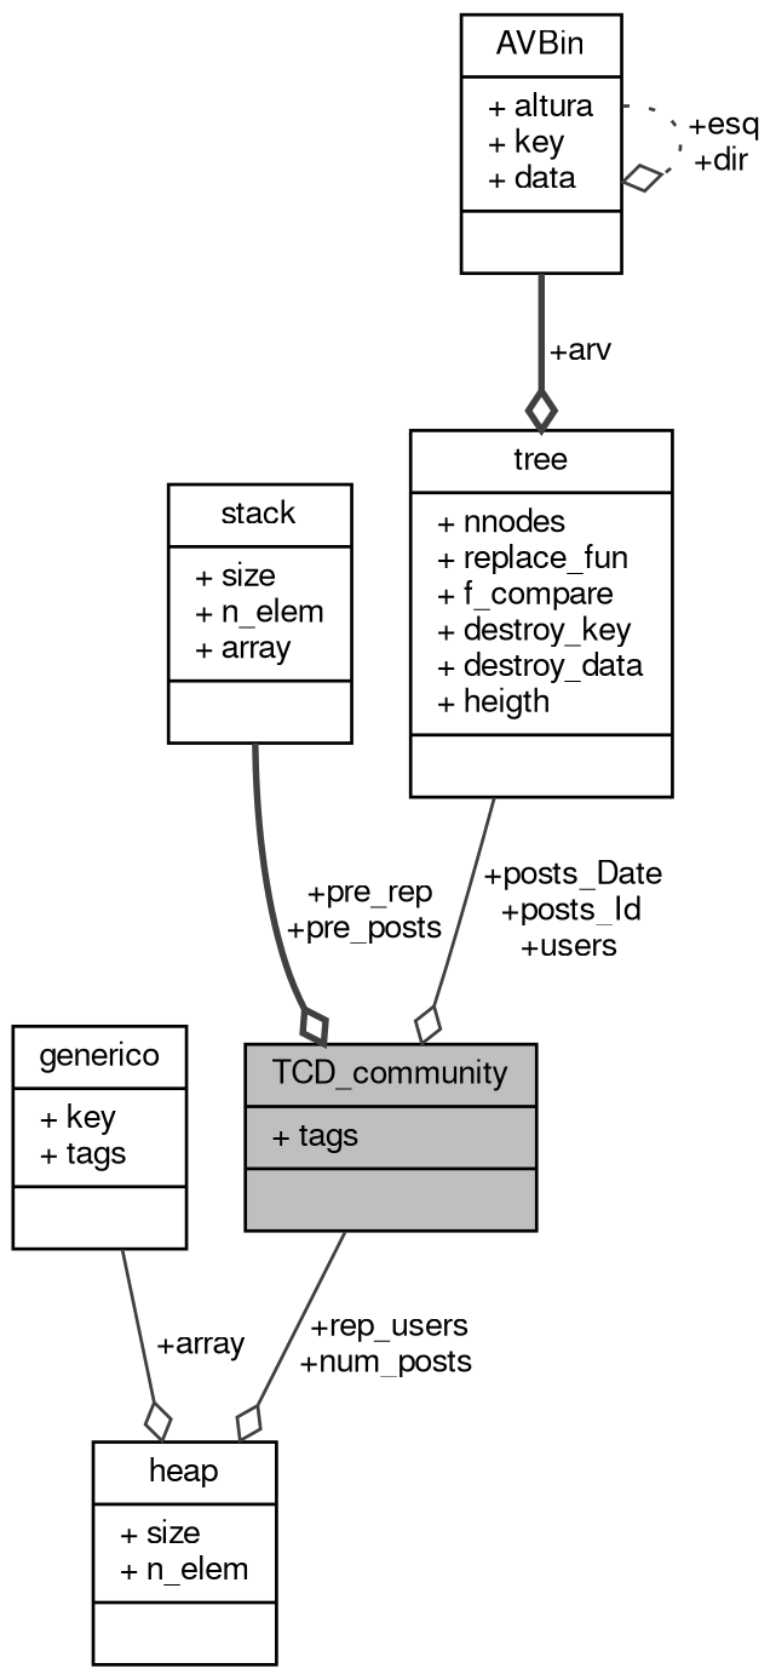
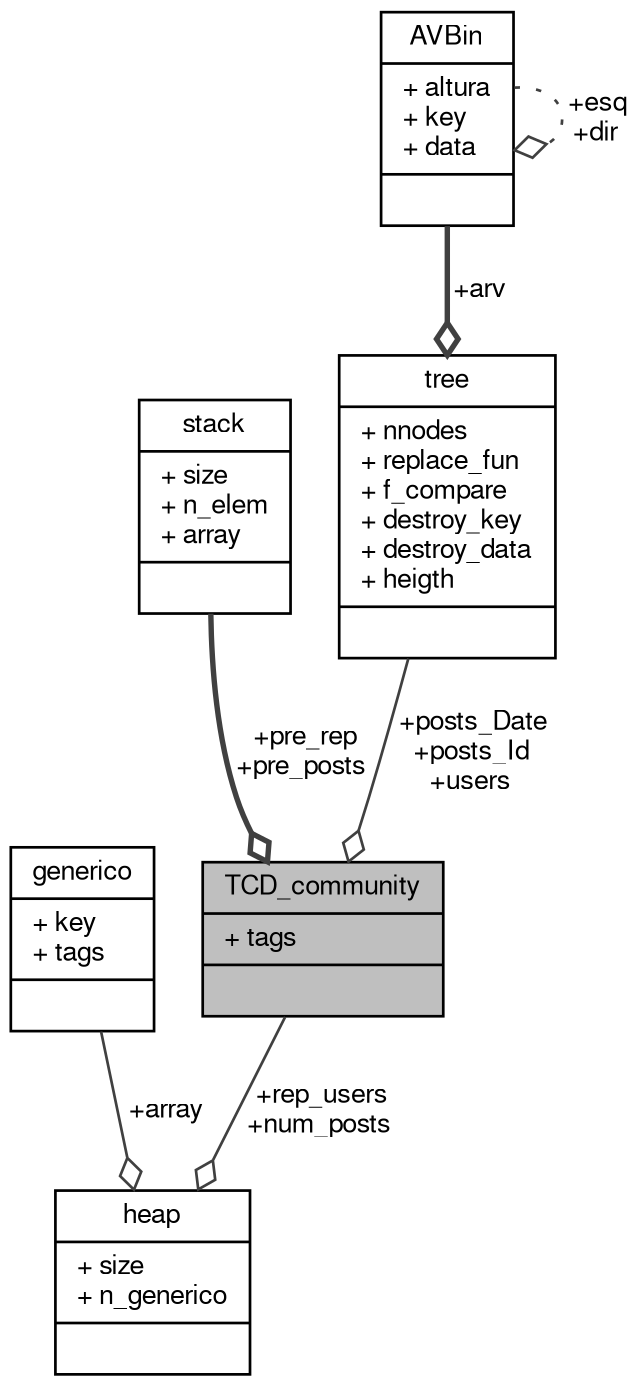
  digraph {
    node [color=black fillcolor=white fontname=FreeSans fontsize=10 shape=record style=filled]
    edge [arrowhead=odiamond color=grey25 fontname=FreeSans fontsize=10 labelfontname=FreeSans labelfontsize=10 style=solid]
    n1 [fillcolor=grey75 fontcolor=black height=0.2 label="{TCD_community\n|+ tags\l|}" width=0.4]
-   n2 [height=0.2 label="{heap\n|+ size\l+ n_elem\l|}" width=0.4]
+   n2 [height=0.2 label="{heap\n|+ size\l+ n_generico\l|}" width=0.4]
    n3 [height=0.2 label="{stack\n|+ size\l+ n_elem\l+ array\l|}" width=0.4]
    n4 [height=0.2 label="{generico\n|+ key\l+ tags\l|}" width=0.4]
    n5 [height=0.2 label="{tree\n|+ nnodes\l+ replace_fun\l+ f_compare\l+ destroy_key\l+ destroy_data\l+ heigth\l|}" width=0.4]
    n6 [height=0.2 label="{AVBin\n|+ altura\l+ key\l+ data\l|}" width=0.4]
    n1 -> n2 [label=" +rep_users\n+num_posts"]
    n3 -> n1 [label=" +pre_rep\n+pre_posts" style=bold]
    n4 -> n2 [label=" +array"]
    n5 -> n1 [label=" +posts_Date\n+posts_Id\n+users"]
    n6 -> n5 [label=" +arv" style=bold]
    n6 -> n6 [label=" +esq\n+dir" style=dotted]
  }
